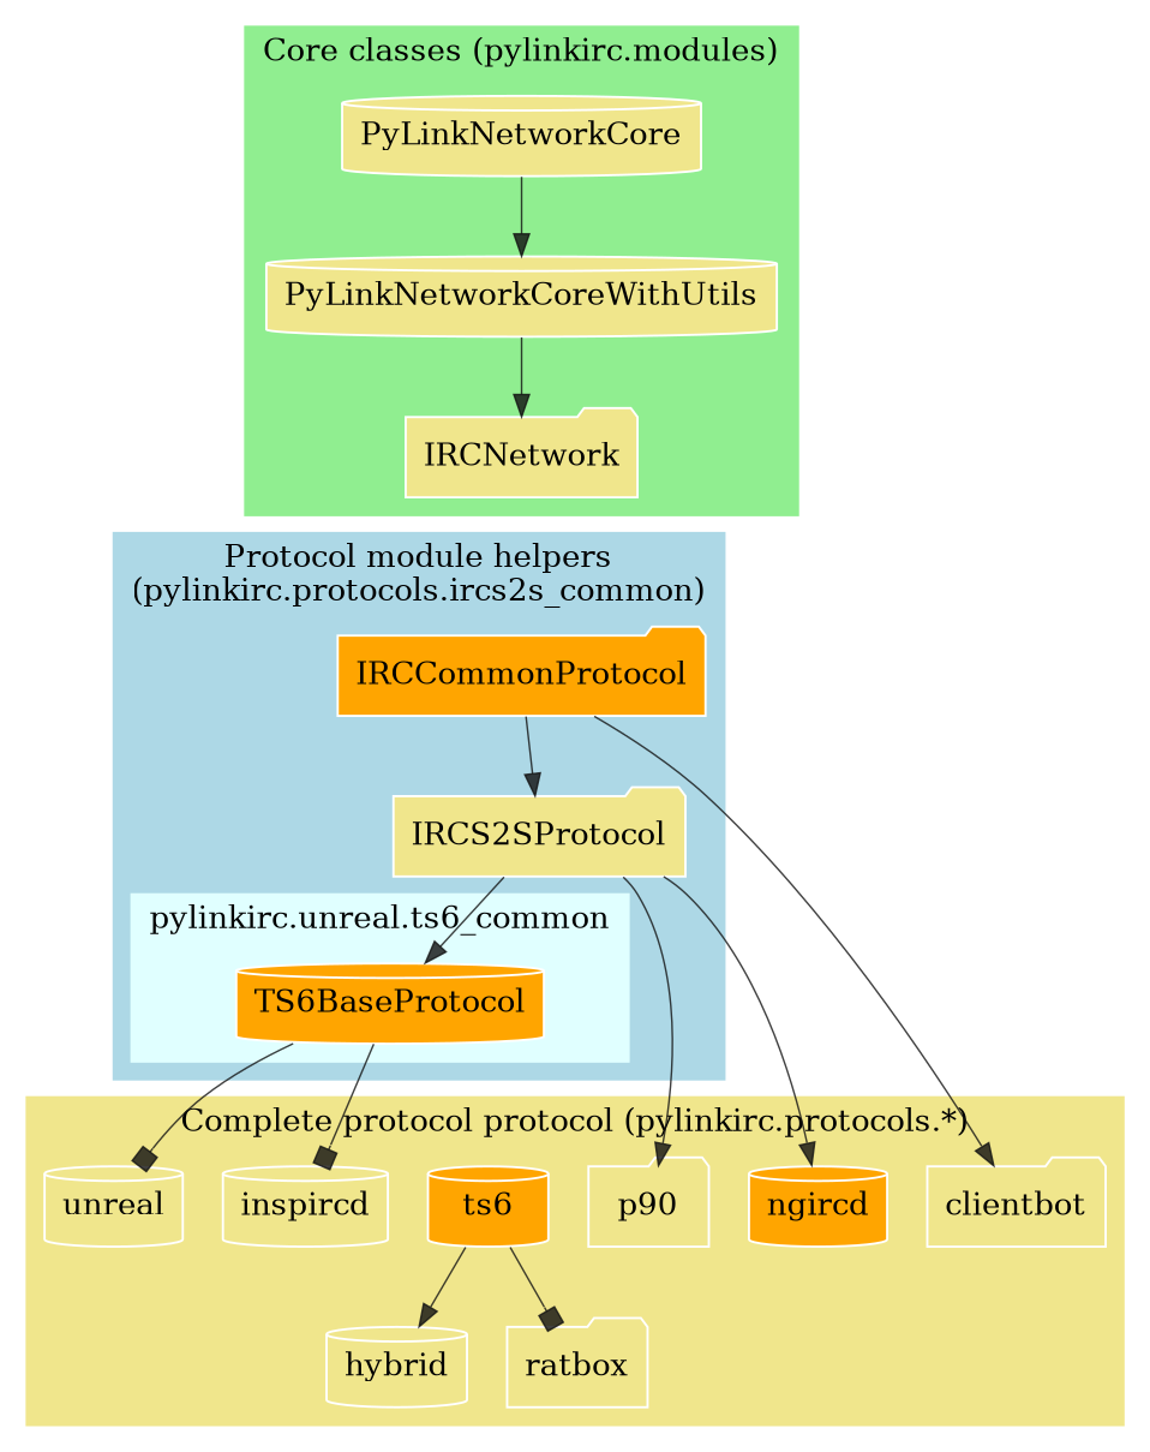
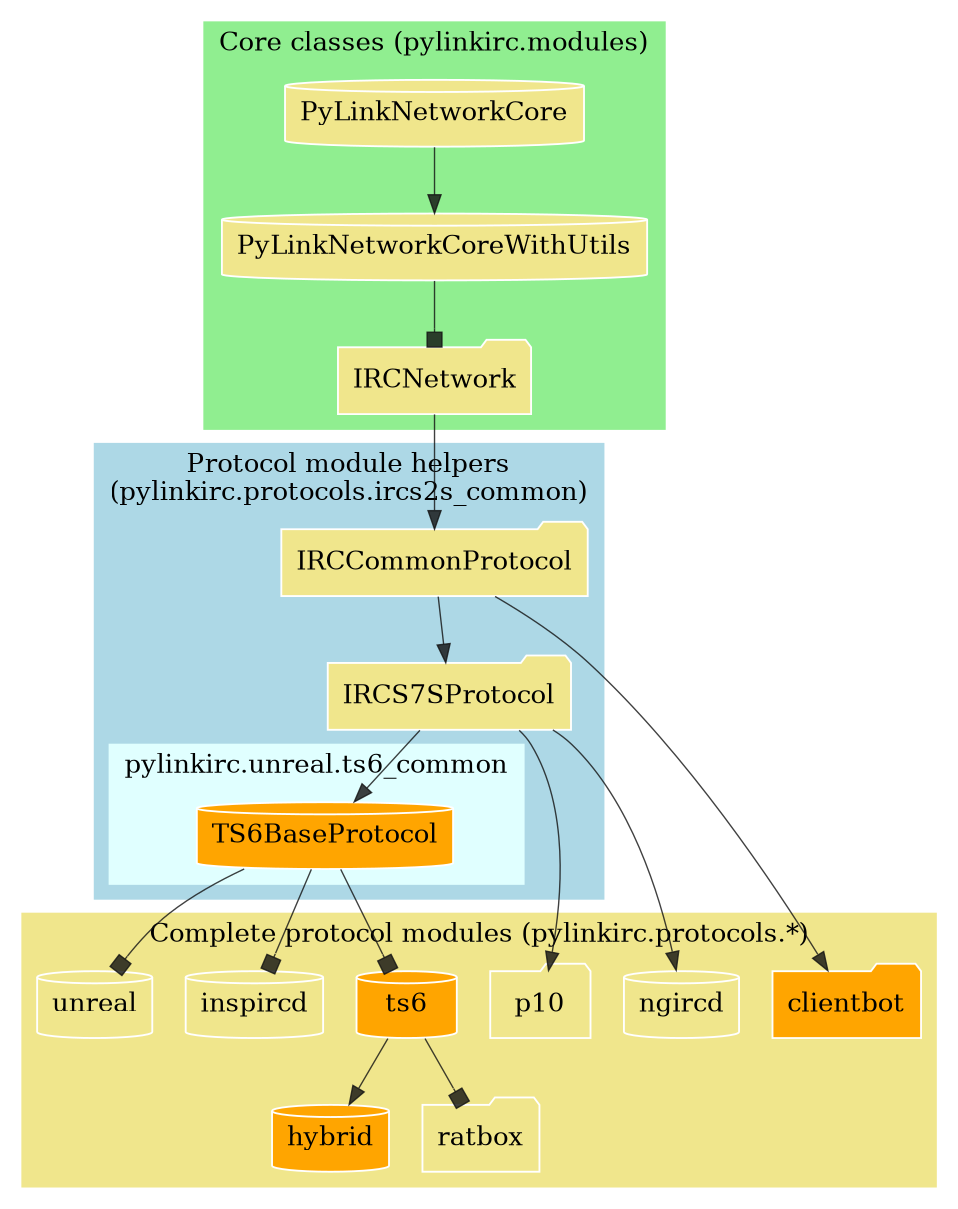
  digraph {
    node [color=white fillcolor=khaki shape=cylinder style=filled]
    edge [arrowhead=normal color="#111111CC" penwidth=0.75]
    PyLinkNetworkCore
    PyLinkNetworkCoreWithUtils
    IRCNetwork [shape=folder]
    TS6BaseProtocol [fillcolor=orange]
-   IRCCommonProtocol [fillcolor=orange shape=folder]
-   IRCS2SProtocol [shape=folder]
-   clientbot [shape=folder]
-   p10 [shape=folder label=p90]
-   ngircd [fillcolor=orange]
+   IRCCommonProtocol [shape=folder]
+   IRCS2SProtocol [shape=folder label=IRCS7SProtocol]
+   clientbot [fillcolor=orange shape=folder]
+   p10 [shape=folder]
+   ngircd
    ts6 [fillcolor=orange]
    inspircd
    unreal
-   hybrid
+   hybrid [fillcolor=orange]
    ratbox [shape=folder]
    subgraph cluster_1 {
      color="#90EE90"
      label="Core classes (pylinkirc.modules)"
      style=filled
      PyLinkNetworkCore
      PyLinkNetworkCoreWithUtils
      IRCNetwork
    }
    subgraph cluster_2 {
      color=lightblue
      label="Protocol module helpers\n(pylinkirc.protocols.ircs2s_common)"
      style=filled
      IRCCommonProtocol
      IRCS2SProtocol
      subgraph cluster_3 {
        color=lightcyan
        label="pylinkirc.unreal.ts6_common"
        style=filled
        TS6BaseProtocol
      }
    }
    subgraph cluster_4 {
      color=khaki
-     label="Complete protocol protocol (pylinkirc.protocols.*)"
+     label="Complete protocol modules (pylinkirc.protocols.*)"
      style=filled
      clientbot
      p10
      ngircd
      ts6
      inspircd
      unreal
      hybrid
      ratbox
    }
    PyLinkNetworkCore -> PyLinkNetworkCoreWithUtils
-   PyLinkNetworkCoreWithUtils -> IRCNetwork
+   PyLinkNetworkCoreWithUtils -> IRCNetwork [arrowhead=box]
+   IRCNetwork -> IRCCommonProtocol
+   TS6BaseProtocol -> ts6 [arrowhead=box]
    TS6BaseProtocol -> inspircd [arrowhead=box]
    TS6BaseProtocol -> unreal [arrowhead=box]
    IRCCommonProtocol -> IRCS2SProtocol
    IRCCommonProtocol -> clientbot
    IRCS2SProtocol -> TS6BaseProtocol
    IRCS2SProtocol -> p10
    IRCS2SProtocol -> ngircd
    ts6 -> hybrid
    ts6 -> ratbox [arrowhead=box]
  }
